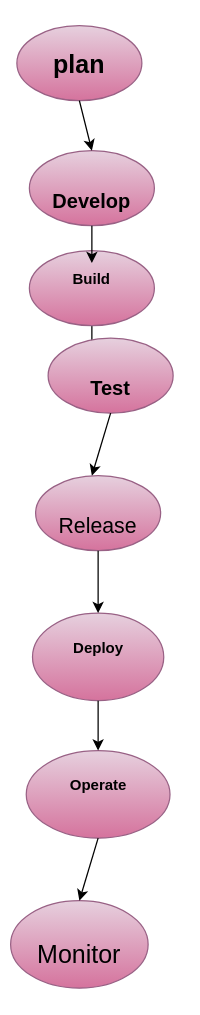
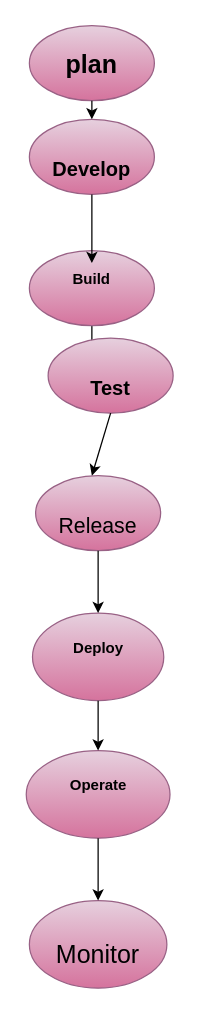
  <mxCell id="0" />
  <mxCell id="1" parent="0" />
- <mxCell id="2" value="&lt;font style=&quot;font-size: 20px;&quot;&gt;plan&lt;/font&gt;" style="ellipse;whiteSpace=wrap;html=1;fillColor=#e6d0de;gradientColor=#d5739d;strokeColor=#996185;fontStyle=1" vertex="1" parent="1"><mxGeometry x="13" y="20" width="100" height="60" as="geometry" /></mxCell>
- <mxCell id="3" value="&lt;font style=&quot;font-size: 16px;&quot;&gt;&lt;br&gt;Develop&lt;br&gt;&lt;/font&gt;" style="ellipse;whiteSpace=wrap;html=1;fillColor=#e6d0de;gradientColor=#d5739d;strokeColor=#996185;fontStyle=1" vertex="1" parent="1"><mxGeometry x="23" y="120" width="100" height="60" as="geometry" /></mxCell>
+ <mxCell id="2" value="&lt;font style=&quot;font-size: 20px;&quot;&gt;plan&lt;/font&gt;" style="ellipse;whiteSpace=wrap;html=1;fillColor=#e6d0de;gradientColor=#d5739d;strokeColor=#996185;fontStyle=1" vertex="1" parent="1"><mxGeometry x="23" y="20" width="100" height="60" as="geometry" /></mxCell>
+ <mxCell id="3" value="&lt;font style=&quot;font-size: 16px;&quot;&gt;&lt;br&gt;Develop&lt;br&gt;&lt;/font&gt;" style="ellipse;whiteSpace=wrap;html=1;fillColor=#e6d0de;gradientColor=#d5739d;strokeColor=#996185;fontStyle=1" vertex="1" parent="1"><mxGeometry x="23" y="95" width="100" height="60" as="geometry" /></mxCell>
  <mxCell id="4" value="" style="edgeStyle=orthogonalEdgeStyle;rounded=0;orthogonalLoop=1;jettySize=auto;html=1;" edge="1" parent="1" source="5" target="6"><mxGeometry relative="1" as="geometry" /></mxCell>
  <mxCell id="5" value="&#10;Build&#10;&#10;" style="ellipse;whiteSpace=wrap;html=1;fillColor=#e6d0de;gradientColor=#d5739d;strokeColor=#996185;fontStyle=1" vertex="1" parent="1"><mxGeometry x="23" y="200" width="100" height="60" as="geometry" /></mxCell>
  <mxCell id="6" value="&lt;font style=&quot;font-size: 16px;&quot;&gt;&lt;br&gt;Test &lt;br&gt;&lt;/font&gt;" style="ellipse;whiteSpace=wrap;html=1;fillColor=#e6d0de;gradientColor=#d5739d;strokeColor=#996185;fontStyle=1" vertex="1" parent="1"><mxGeometry x="38" y="270" width="100" height="60" as="geometry" /></mxCell>
  <mxCell id="7" value="&lt;font style=&quot;font-size: 17px;&quot;&gt;&lt;br&gt;Release&lt;br&gt;&lt;/font&gt;" style="ellipse;whiteSpace=wrap;html=1;fillColor=#e6d0de;gradientColor=#d5739d;strokeColor=#996185;fontStyle=0" vertex="1" parent="1"><mxGeometry x="28" y="380" width="100" height="60" as="geometry" /></mxCell>
  <mxCell id="8" value="&#10;Deploy&#10;&#10;" style="ellipse;whiteSpace=wrap;html=1;fillColor=#e6d0de;gradientColor=#d5739d;strokeColor=#996185;fontStyle=1" vertex="1" parent="1"><mxGeometry x="25.5" y="490" width="105" height="70" as="geometry" /></mxCell>
- <mxCell id="9" value="&lt;br&gt;&lt;font style=&quot;font-size: 20px;&quot;&gt;Monitor&lt;br&gt;&lt;/font&gt;" style="ellipse;whiteSpace=wrap;html=1;fillColor=#e6d0de;gradientColor=#d5739d;strokeColor=#996185;fontStyle=0" vertex="1" parent="1"><mxGeometry x="8" y="720" width="110" height="70" as="geometry" /></mxCell>
+ <mxCell id="9" value="&lt;br&gt;&lt;font style=&quot;font-size: 20px;&quot;&gt;Monitor&lt;br&gt;&lt;/font&gt;" style="ellipse;whiteSpace=wrap;html=1;fillColor=#e6d0de;gradientColor=#d5739d;strokeColor=#996185;fontStyle=0" vertex="1" parent="1"><mxGeometry x="23" y="720" width="110" height="70" as="geometry" /></mxCell>
  <mxCell id="10" value="&#10;Operate &#10;&#10;" style="ellipse;whiteSpace=wrap;html=1;fillColor=#e6d0de;gradientColor=#d5739d;strokeColor=#996185;fontStyle=1" vertex="1" parent="1"><mxGeometry x="20.5" y="600" width="115" height="70" as="geometry" /></mxCell>
  <mxCell id="11" value="" style="endArrow=classic;html=1;rounded=0;entryX=0.5;entryY=0;entryDx=0;entryDy=0;exitX=0.5;exitY=1;exitDx=0;exitDy=0;" edge="1" parent="1" source="2" target="3"><mxGeometry width="50" height="50" relative="1" as="geometry"><mxPoint x="23" y="130" as="sourcePoint" /><mxPoint x="73" y="80" as="targetPoint" /></mxGeometry></mxCell>
  <mxCell id="12" value="" style="endArrow=classic;html=1;rounded=0;exitX=0.5;exitY=1;exitDx=0;exitDy=0;" edge="1" parent="1" source="6"><mxGeometry width="50" height="50" relative="1" as="geometry"><mxPoint x="43" y="390" as="sourcePoint" /><mxPoint x="73" y="380" as="targetPoint" /></mxGeometry></mxCell>
  <mxCell id="13" value="" style="endArrow=classic;html=1;rounded=0;entryX=0.5;entryY=0;entryDx=0;entryDy=0;exitX=0.5;exitY=1;exitDx=0;exitDy=0;" edge="1" parent="1" source="8" target="10"><mxGeometry width="50" height="50" relative="1" as="geometry"><mxPoint x="43" y="330" as="sourcePoint" /><mxPoint x="93" y="280" as="targetPoint" /></mxGeometry></mxCell>
  <mxCell id="14" value="" style="endArrow=classic;html=1;rounded=0;entryX=0.5;entryY=0;entryDx=0;entryDy=0;exitX=0.5;exitY=1;exitDx=0;exitDy=0;" edge="1" parent="1" source="10" target="9"><mxGeometry width="50" height="50" relative="1" as="geometry"><mxPoint x="43" y="330" as="sourcePoint" /><mxPoint x="93" y="280" as="targetPoint" /></mxGeometry></mxCell>
  <mxCell id="15" value="" style="endArrow=classic;html=1;rounded=0;exitX=0.5;exitY=1;exitDx=0;exitDy=0;" edge="1" parent="1" source="3"><mxGeometry width="50" height="50" relative="1" as="geometry"><mxPoint x="43" y="330" as="sourcePoint" /><mxPoint x="73" y="210" as="targetPoint" /></mxGeometry></mxCell>
  <mxCell id="16" value="" style="endArrow=classic;html=1;rounded=0;exitX=0.5;exitY=1;exitDx=0;exitDy=0;entryX=0.5;entryY=0;entryDx=0;entryDy=0;" edge="1" parent="1" source="7" target="8"><mxGeometry width="50" height="50" relative="1" as="geometry"><mxPoint x="53" y="340" as="sourcePoint" /><mxPoint x="63" y="490" as="targetPoint" /></mxGeometry></mxCell>
